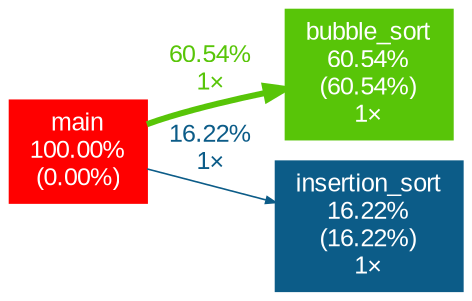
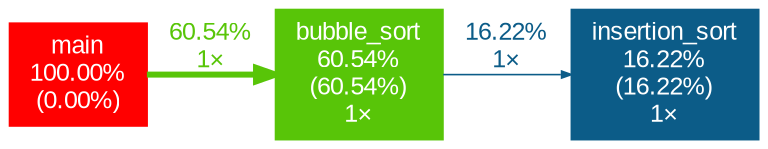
  digraph {
    fontname=Arial
    nodesep=0.125
    rankdir=LR
    ranksep=0.25
    node [fontcolor="#ffffff" fontname=Arial fontsize=10.00 shape=box style=filled]
    edge [fontname=Arial fontsize=10.00]
    n1 [color="#ff0000" height=0 label="main\n100.00%\n(0.00%)" width=0]
    n2 [color="#58c508" height=0 label="bubble_sort\n60.54%\n(60.54%)\n1×" width=0]
    n3 [color="#0c5c88" height=0 label="insertion_sort\n16.22%\n(16.22%)\n1×" width=0]
    n1 -> n2 [arrowsize=0.78 color="#58c508" fontcolor="#58c508" label="60.54%\n1×" labeldistance=2.42 penwidth=2.42]
-   n1 -> n3 [arrowsize=0.40 color="#0c5c88" fontcolor="#0c5c88" label="16.22%\n1×" labeldistance=0.65 penwidth=0.65]
+   n2 -> n3 [arrowsize=0.40 color="#0c5c88" fontcolor="#0c5c88" label="16.22%\n1×" labeldistance=0.65 penwidth=0.65]
  }
